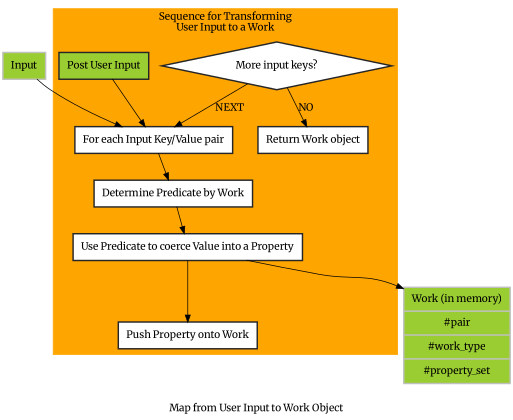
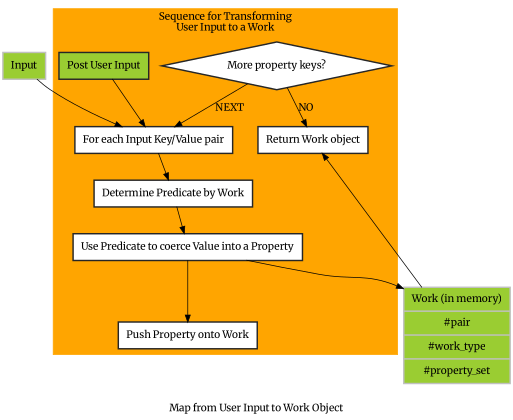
  digraph {
    compound=true
    fontname=Merriweather
    label="Map from User Input to Work Object"
    node [color=grey15 fillcolor=white fontname=Merriweather margin="0.15, 0.125" penwidth=2 shape=record style=filled]
    edge [fontname=Merriweather]
    n1 [color=grey fillcolor=olivedrab3 label=Input]
    n2 [color=grey fillcolor=olivedrab3 label="{ <f0> Work (in memory) | <f1> #pair | <f2> #work_type | <f3> #property_set }"]
    n3 [fillcolor=olivedrab3 label="Post User Input"]
    n4 [label="For each Input Key/Value pair"]
    n5 [label="Determine Predicate by Work"]
    n6 [label="Use Predicate to coerce Value into a Property"]
    n7 [label="Push Property onto Work"]
-   n8 [label="More input keys?" shape=diamond]
+   n8 [label="More property keys?" shape=diamond]
    n9 [label="Return Work object"]
    subgraph sub_1 {
      label=Records
      n1
      n2
    }
    subgraph cluster_2 {
      color=orange
      label="Sequence for Transforming\nUser Input to a Work"
      style=filled
      n3
      n4
      n5
      n6
      n7
      n8
      n9
    }
    n1 -> n4
+   n2 -> n9
    n3 -> n4
    n4 -> n5
    n5 -> n6
    n6 -> n2
    n6 -> n7
    n8 -> n4 [label=NEXT]
    n8 -> n9 [label=NO]
  }
